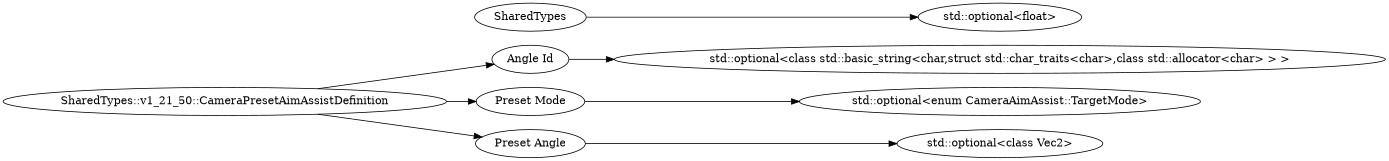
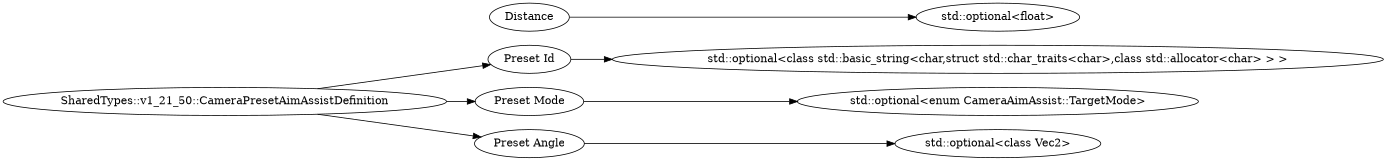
  digraph {
    rankdir=LR
    n1 [label="std::optional<class std::basic_string<char,struct std::char_traits<char>,class std::allocator<char> > >"]
    n2 [label="std::optional<enum CameraAimAssist::TargetMode>"]
    n3 [label="std::optional<class Vec2>"]
    n4 [label="std::optional<float>"]
    n5 [label="SharedTypes::v1_21_50::CameraPresetAimAssistDefinition"]
-   n6 [label="Angle Id"]
+   n6 [label="Preset Id"]
    n7 [label="Preset Mode"]
    n8 [label="Preset Angle"]
-   n9 [label=SharedTypes]
+   n9 [label=Distance]
    subgraph sub_1 {
      rank=max
      n1
      n2
      n3
      n4
    }
    n5 -> n6
    n5 -> n7
    n5 -> n8
    n6 -> n1
    n7 -> n2
    n8 -> n3
    n9 -> n4
  }
